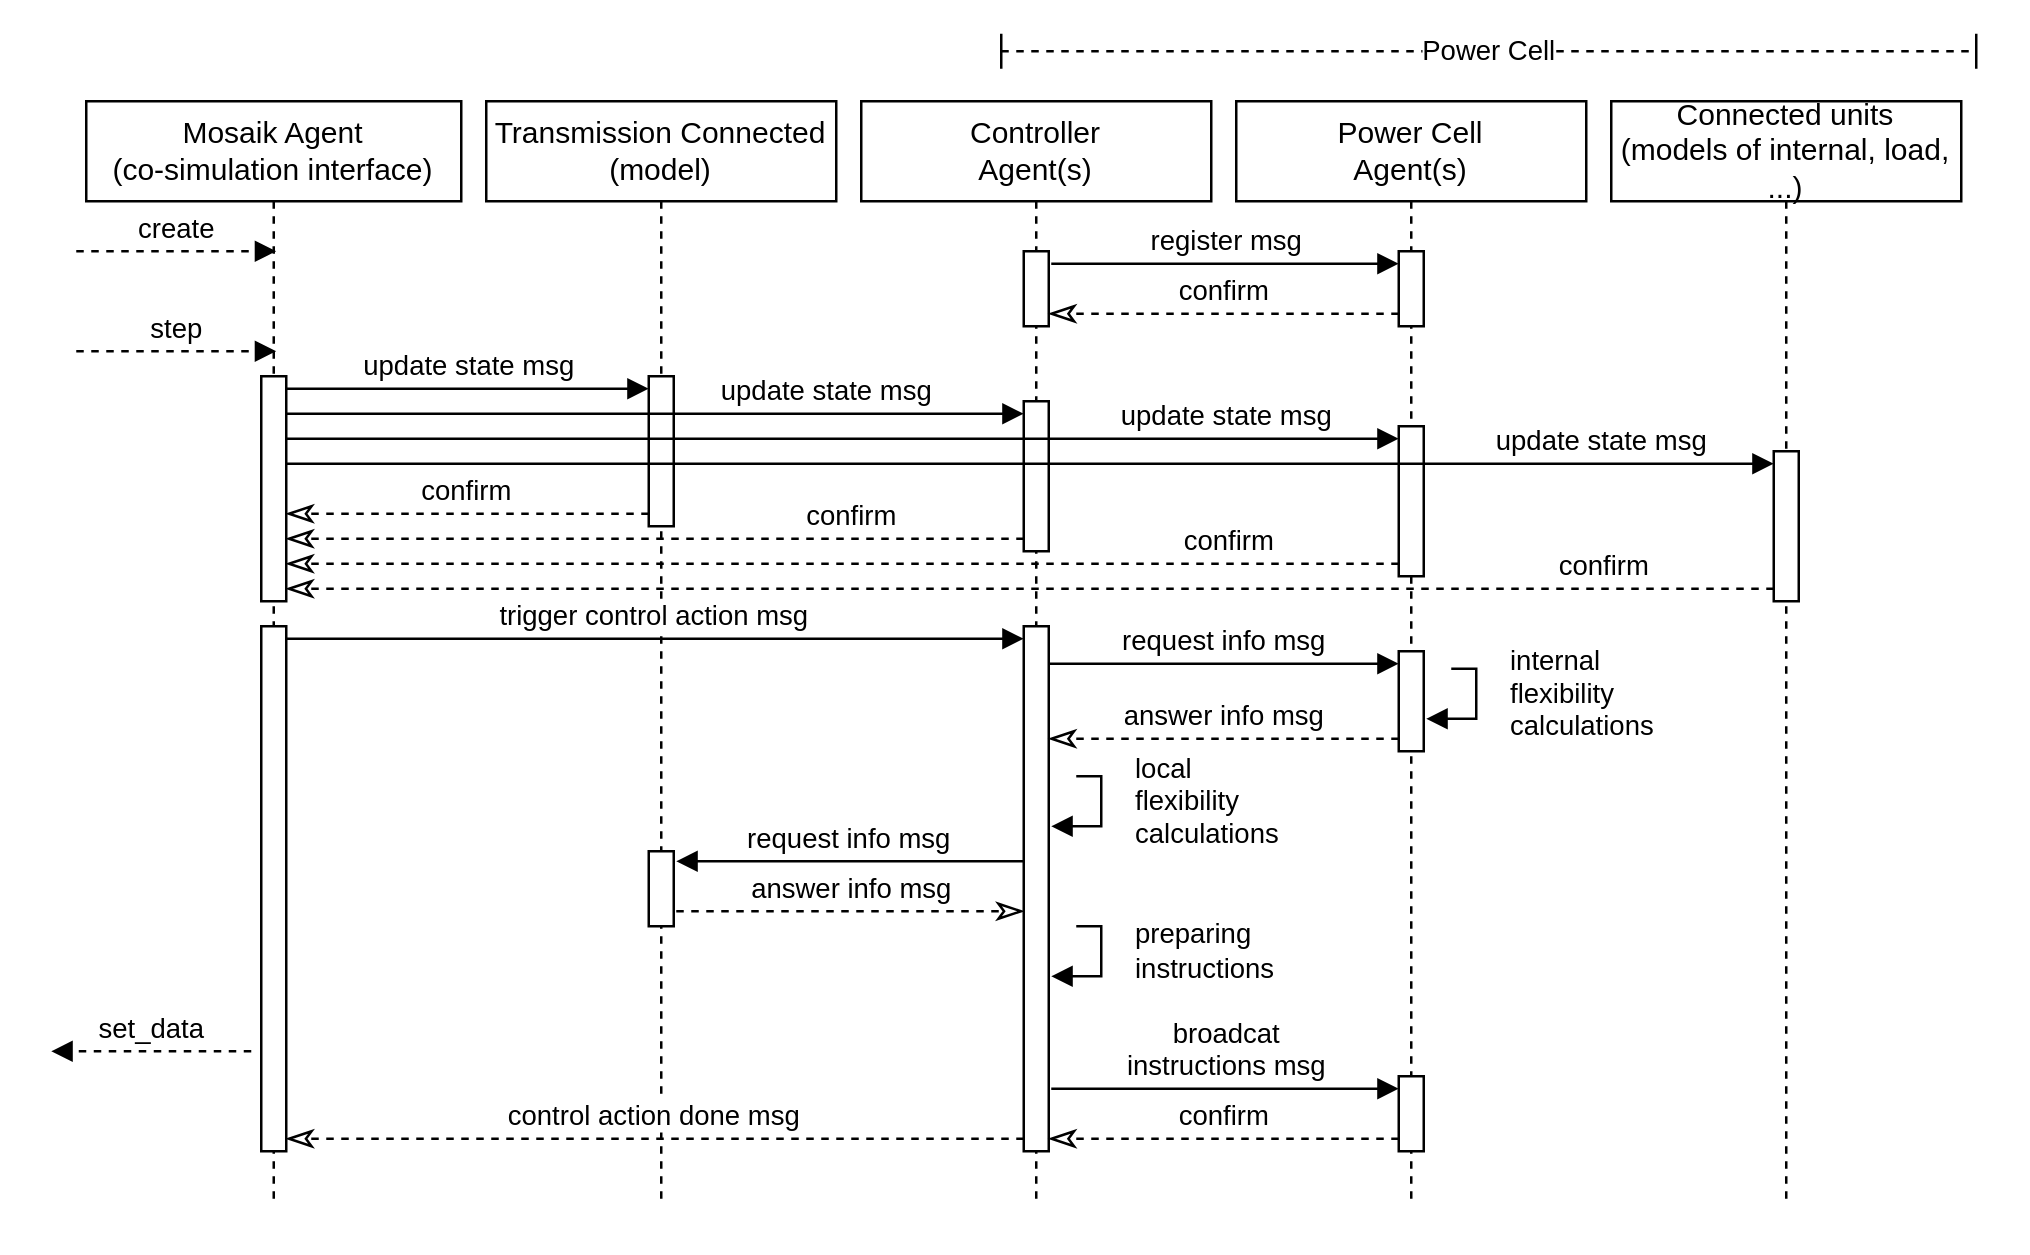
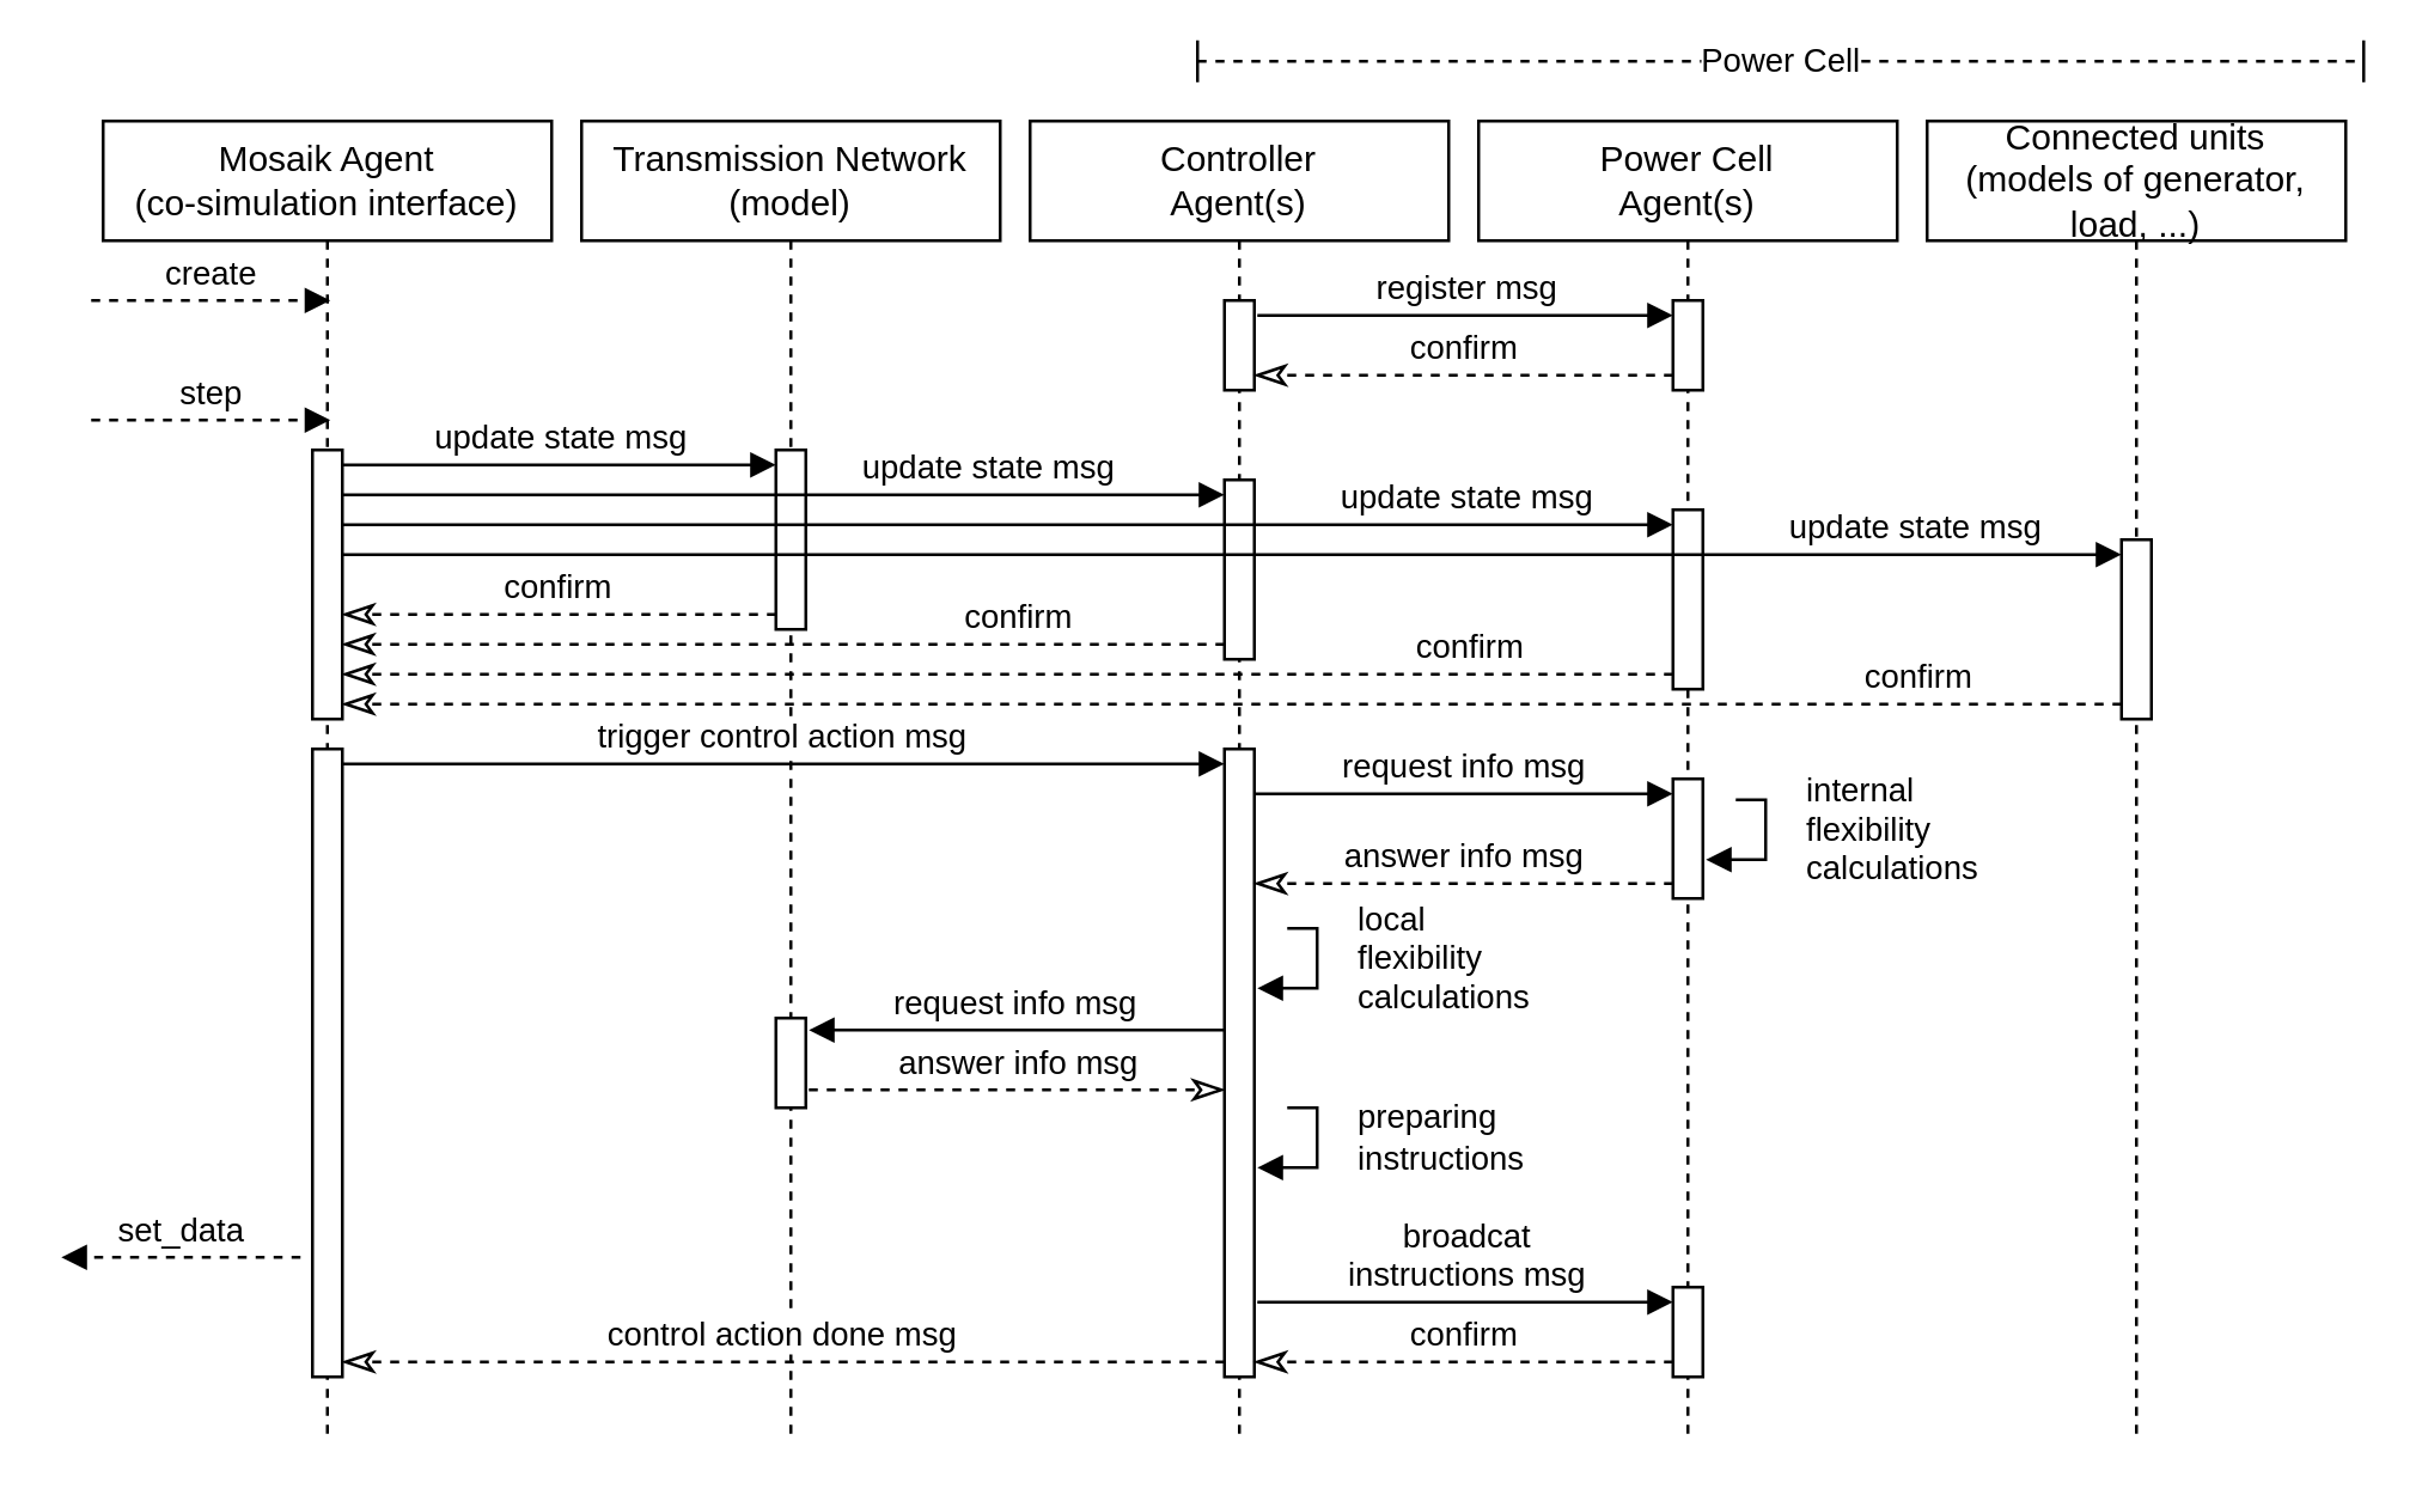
  <mxCell id="0" />
  <mxCell id="1" parent="0" />
- <mxCell id="2" value="Transmission Connected&lt;br&gt;(model)" style="shape=umlLifeline;perimeter=lifelinePerimeter;whiteSpace=wrap;html=1;container=1;dropTarget=0;collapsible=0;recursiveResize=0;outlineConnect=0;portConstraint=eastwest;newEdgeStyle={&quot;curved&quot;:0,&quot;rounded&quot;:0};" vertex="1" parent="1"><mxGeometry x="194" y="40" width="140" height="440" as="geometry" /></mxCell>
+ <mxCell id="2" value="Transmission Network&lt;br&gt;(model)" style="shape=umlLifeline;perimeter=lifelinePerimeter;whiteSpace=wrap;html=1;container=1;dropTarget=0;collapsible=0;recursiveResize=0;outlineConnect=0;portConstraint=eastwest;newEdgeStyle={&quot;curved&quot;:0,&quot;rounded&quot;:0};" vertex="1" parent="1"><mxGeometry x="194" y="40" width="140" height="440" as="geometry" /></mxCell>
  <mxCell id="3" value="" style="html=1;points=[[0,0,0,0,5],[0,1,0,0,-5],[1,0,0,0,5],[1,1,0,0,-5]];perimeter=orthogonalPerimeter;outlineConnect=0;targetShapes=umlLifeline;portConstraint=eastwest;newEdgeStyle={&quot;curved&quot;:0,&quot;rounded&quot;:0};" vertex="1" parent="2"><mxGeometry x="65" y="110" width="10" height="60" as="geometry" /></mxCell>
  <mxCell id="4" value="Controller &lt;br&gt;Agent(s)" style="shape=umlLifeline;perimeter=lifelinePerimeter;whiteSpace=wrap;html=1;container=1;dropTarget=0;collapsible=0;recursiveResize=0;outlineConnect=0;portConstraint=eastwest;newEdgeStyle={&quot;curved&quot;:0,&quot;rounded&quot;:0};" vertex="1" parent="1"><mxGeometry x="344" y="40" width="140" height="440" as="geometry" /></mxCell>
  <mxCell id="5" value="" style="html=1;points=[[0,0,0,0,5],[0,1,0,0,-5],[1,0,0,0,5],[1,1,0,0,-5]];perimeter=orthogonalPerimeter;outlineConnect=0;targetShapes=umlLifeline;portConstraint=eastwest;newEdgeStyle={&quot;curved&quot;:0,&quot;rounded&quot;:0};" vertex="1" parent="4"><mxGeometry x="65" y="60" width="10" height="30" as="geometry" /></mxCell>
  <mxCell id="6" value="" style="html=1;points=[[0,0,0,0,5],[0,1,0,0,-5],[1,0,0,0,5],[1,1,0,0,-5]];perimeter=orthogonalPerimeter;outlineConnect=0;targetShapes=umlLifeline;portConstraint=eastwest;newEdgeStyle={&quot;curved&quot;:0,&quot;rounded&quot;:0};" vertex="1" parent="4"><mxGeometry x="65" y="120" width="10" height="60" as="geometry" /></mxCell>
  <mxCell id="7" value="" style="html=1;points=[[0,0,0,0,5],[0,1,0,0,-5],[1,0,0,0,5],[1,1,0,0,-5]];perimeter=orthogonalPerimeter;outlineConnect=0;targetShapes=umlLifeline;portConstraint=eastwest;newEdgeStyle={&quot;curved&quot;:0,&quot;rounded&quot;:0};" vertex="1" parent="4"><mxGeometry x="65" y="210" width="10" height="210" as="geometry" /></mxCell>
  <mxCell id="8" value="Power Cell&lt;br&gt;Agent(s)" style="shape=umlLifeline;perimeter=lifelinePerimeter;whiteSpace=wrap;html=1;container=1;dropTarget=0;collapsible=0;recursiveResize=0;outlineConnect=0;portConstraint=eastwest;newEdgeStyle={&quot;curved&quot;:0,&quot;rounded&quot;:0};" vertex="1" parent="1"><mxGeometry x="494" y="40" width="140" height="440" as="geometry" /></mxCell>
  <mxCell id="9" value="" style="html=1;points=[[0,0,0,0,5],[0,1,0,0,-5],[1,0,0,0,5],[1,1,0,0,-5]];perimeter=orthogonalPerimeter;outlineConnect=0;targetShapes=umlLifeline;portConstraint=eastwest;newEdgeStyle={&quot;curved&quot;:0,&quot;rounded&quot;:0};" vertex="1" parent="8"><mxGeometry x="65" y="60" width="10" height="30" as="geometry" /></mxCell>
  <mxCell id="10" value="" style="html=1;points=[[0,0,0,0,5],[0,1,0,0,-5],[1,0,0,0,5],[1,1,0,0,-5]];perimeter=orthogonalPerimeter;outlineConnect=0;targetShapes=umlLifeline;portConstraint=eastwest;newEdgeStyle={&quot;curved&quot;:0,&quot;rounded&quot;:0};" vertex="1" parent="8"><mxGeometry x="65" y="130" width="10" height="60" as="geometry" /></mxCell>
  <mxCell id="11" value="" style="html=1;points=[[0,0,0,0,5],[0,1,0,0,-5],[1,0,0,0,5],[1,1,0,0,-5]];perimeter=orthogonalPerimeter;outlineConnect=0;targetShapes=umlLifeline;portConstraint=eastwest;newEdgeStyle={&quot;curved&quot;:0,&quot;rounded&quot;:0};" vertex="1" parent="8"><mxGeometry x="65" y="220" width="10" height="40" as="geometry" /></mxCell>
  <mxCell id="12" value="" style="html=1;points=[[0,0,0,0,5],[0,1,0,0,-5],[1,0,0,0,5],[1,1,0,0,-5]];perimeter=orthogonalPerimeter;outlineConnect=0;targetShapes=umlLifeline;portConstraint=eastwest;newEdgeStyle={&quot;curved&quot;:0,&quot;rounded&quot;:0};" vertex="1" parent="8"><mxGeometry x="-235" y="300" width="10" height="30" as="geometry" /></mxCell>
  <mxCell id="13" value="" style="html=1;points=[[0,0,0,0,5],[0,1,0,0,-5],[1,0,0,0,5],[1,1,0,0,-5]];perimeter=orthogonalPerimeter;outlineConnect=0;targetShapes=umlLifeline;portConstraint=eastwest;newEdgeStyle={&quot;curved&quot;:0,&quot;rounded&quot;:0};" vertex="1" parent="8"><mxGeometry x="65" y="390" width="10" height="30" as="geometry" /></mxCell>
  <mxCell id="14" value="broadcat &lt;br&gt;instructions msg" style="html=1;verticalAlign=bottom;endArrow=block;curved=0;rounded=0;entryX=0;entryY=0;entryDx=0;entryDy=5;" edge="1" parent="8" target="13"><mxGeometry relative="1" as="geometry"><mxPoint x="-74" y="395" as="sourcePoint" /></mxGeometry></mxCell>
  <mxCell id="15" value="confirm" style="html=1;verticalAlign=bottom;endArrow=classicThin;dashed=1;endSize=8;curved=0;rounded=0;exitX=0;exitY=1;exitDx=0;exitDy=-5;endFill=0;entryX=1;entryY=1;entryDx=0;entryDy=-5;entryPerimeter=0;" edge="1" parent="8" source="13"><mxGeometry relative="1" as="geometry"><mxPoint x="-75" y="415" as="targetPoint" /></mxGeometry></mxCell>
  <mxCell id="16" value="local&lt;br&gt;flexibility&lt;br&gt;calculations" style="html=1;align=left;spacingLeft=2;endArrow=block;rounded=0;edgeStyle=orthogonalEdgeStyle;curved=0;rounded=0;" edge="1" parent="8"><mxGeometry x="-0.2" y="10" relative="1" as="geometry"><mxPoint x="-64" y="270" as="sourcePoint" /><Array as="points"><mxPoint x="-64" y="270" /><mxPoint x="-54" y="270" /><mxPoint x="-54" y="290" /></Array><mxPoint x="-74" y="290" as="targetPoint" /><mxPoint as="offset" /></mxGeometry></mxCell>
  <mxCell id="17" value="preparing&lt;br&gt;instructions" style="html=1;align=left;spacingLeft=2;endArrow=block;rounded=0;edgeStyle=orthogonalEdgeStyle;curved=0;rounded=0;" edge="1" parent="8"><mxGeometry x="-0.2" y="10" relative="1" as="geometry"><mxPoint x="-64" y="330" as="sourcePoint" /><Array as="points"><mxPoint x="-64" y="330" /><mxPoint x="-54" y="330" /><mxPoint x="-54" y="350" /></Array><mxPoint x="-74" y="350" as="targetPoint" /><mxPoint as="offset" /></mxGeometry></mxCell>
  <mxCell id="18" value="request info msg" style="html=1;verticalAlign=bottom;endArrow=block;curved=0;rounded=0;" edge="1" parent="8"><mxGeometry relative="1" as="geometry"><mxPoint x="-85" y="304" as="sourcePoint" /><mxPoint x="-224" y="304" as="targetPoint" /></mxGeometry></mxCell>
  <mxCell id="19" value="answer info msg" style="html=1;verticalAlign=bottom;endArrow=classicThin;dashed=1;endSize=8;curved=0;rounded=0;endFill=0;" edge="1" parent="8"><mxGeometry relative="1" as="geometry"><mxPoint x="-85" y="324" as="targetPoint" /><mxPoint x="-224" y="324" as="sourcePoint" /></mxGeometry></mxCell>
- <mxCell id="20" value="Connected units&lt;br style=&quot;border-color: var(--border-color);&quot;&gt;(models of internal, load, ...)" style="shape=umlLifeline;perimeter=lifelinePerimeter;whiteSpace=wrap;html=1;container=1;dropTarget=0;collapsible=0;recursiveResize=0;outlineConnect=0;portConstraint=eastwest;newEdgeStyle={&quot;curved&quot;:0,&quot;rounded&quot;:0};" vertex="1" parent="1"><mxGeometry x="644" y="40" width="140" height="440" as="geometry" /></mxCell>
+ <mxCell id="20" value="Connected units&lt;br style=&quot;border-color: var(--border-color);&quot;&gt;(models of generator, load, ...)" style="shape=umlLifeline;perimeter=lifelinePerimeter;whiteSpace=wrap;html=1;container=1;dropTarget=0;collapsible=0;recursiveResize=0;outlineConnect=0;portConstraint=eastwest;newEdgeStyle={&quot;curved&quot;:0,&quot;rounded&quot;:0};" vertex="1" parent="1"><mxGeometry x="644" y="40" width="140" height="440" as="geometry" /></mxCell>
  <mxCell id="21" value="" style="html=1;points=[[0,0,0,0,5],[0,1,0,0,-5],[1,0,0,0,5],[1,1,0,0,-5]];perimeter=orthogonalPerimeter;outlineConnect=0;targetShapes=umlLifeline;portConstraint=eastwest;newEdgeStyle={&quot;curved&quot;:0,&quot;rounded&quot;:0};" vertex="1" parent="20"><mxGeometry x="65" y="140" width="10" height="60" as="geometry" /></mxCell>
  <mxCell id="22" value="Mosaik Agent&lt;br&gt;(co-simulation interface)" style="shape=umlLifeline;perimeter=lifelinePerimeter;whiteSpace=wrap;html=1;container=1;dropTarget=0;collapsible=0;recursiveResize=0;outlineConnect=0;portConstraint=eastwest;newEdgeStyle={&quot;curved&quot;:0,&quot;rounded&quot;:0};" vertex="1" parent="1"><mxGeometry x="34" y="40" width="150" height="440" as="geometry" /></mxCell>
  <mxCell id="23" value="" style="html=1;points=[[0,0,0,0,5],[0,1,0,0,-5],[1,0,0,0,5],[1,1,0,0,-5]];perimeter=orthogonalPerimeter;outlineConnect=0;targetShapes=umlLifeline;portConstraint=eastwest;newEdgeStyle={&quot;curved&quot;:0,&quot;rounded&quot;:0};" vertex="1" parent="22"><mxGeometry x="70" y="110" width="10" height="90" as="geometry" /></mxCell>
  <mxCell id="24" value="" style="html=1;points=[[0,0,0,0,5],[0,1,0,0,-5],[1,0,0,0,5],[1,1,0,0,-5]];perimeter=orthogonalPerimeter;outlineConnect=0;targetShapes=umlLifeline;portConstraint=eastwest;newEdgeStyle={&quot;curved&quot;:0,&quot;rounded&quot;:0};" vertex="1" parent="22"><mxGeometry x="70" y="210" width="10" height="210" as="geometry" /></mxCell>
  <mxCell id="25" value="register msg" style="html=1;verticalAlign=bottom;endArrow=block;curved=0;rounded=0;entryX=0;entryY=0;entryDx=0;entryDy=5;" edge="1" parent="1" target="9"><mxGeometry relative="1" as="geometry"><mxPoint x="420" y="105" as="sourcePoint" /></mxGeometry></mxCell>
  <mxCell id="26" value="confirm" style="html=1;verticalAlign=bottom;endArrow=classicThin;dashed=1;endSize=8;curved=0;rounded=0;exitX=0;exitY=1;exitDx=0;exitDy=-5;endFill=0;entryX=1;entryY=1;entryDx=0;entryDy=-5;entryPerimeter=0;" edge="1" parent="1" source="9" target="5"><mxGeometry relative="1" as="geometry"><mxPoint x="114" y="165" as="targetPoint" /></mxGeometry></mxCell>
  <mxCell id="27" value="Power Cell" style="endArrow=baseDash;endSize=12;dashed=1;html=1;rounded=0;endFill=0;startArrow=baseDash;startFill=0;startSize=12;" edge="1" parent="1"><mxGeometry width="160" relative="1" as="geometry"><mxPoint x="400" y="20" as="sourcePoint" /><mxPoint x="790" y="20" as="targetPoint" /></mxGeometry></mxCell>
  <mxCell id="28" value="step" style="html=1;verticalAlign=bottom;endArrow=block;curved=0;rounded=0;dashed=1;" edge="1" parent="1"><mxGeometry width="80" relative="1" as="geometry"><mxPoint x="30" y="140" as="sourcePoint" /><mxPoint x="110" y="140" as="targetPoint" /></mxGeometry></mxCell>
  <mxCell id="29" value="create" style="html=1;verticalAlign=bottom;endArrow=block;curved=0;rounded=0;dashed=1;" edge="1" parent="1"><mxGeometry width="80" relative="1" as="geometry"><mxPoint x="30" y="100" as="sourcePoint" /><mxPoint x="110" y="100" as="targetPoint" /><mxPoint as="offset" /></mxGeometry></mxCell>
  <mxCell id="30" value="update state msg" style="html=1;verticalAlign=bottom;endArrow=block;curved=0;rounded=0;entryX=0;entryY=0;entryDx=0;entryDy=5;exitX=1;exitY=0;exitDx=0;exitDy=5;exitPerimeter=0;" edge="1" parent="1" source="23" target="3"><mxGeometry relative="1" as="geometry"><mxPoint x="120" y="155" as="sourcePoint" /></mxGeometry></mxCell>
  <mxCell id="31" value="confirm" style="html=1;verticalAlign=bottom;endArrow=classicThin;dashed=1;endSize=8;curved=0;rounded=0;exitX=0;exitY=1;exitDx=0;exitDy=-5;endFill=0;" edge="1" parent="1" source="3" target="23"><mxGeometry relative="1" as="geometry"><mxPoint x="119" y="175" as="targetPoint" /></mxGeometry></mxCell>
  <mxCell id="32" value="update state msg" style="html=1;verticalAlign=bottom;endArrow=block;curved=0;rounded=0;entryX=0;entryY=0;entryDx=0;entryDy=5;" edge="1" parent="1" source="23" target="6"><mxGeometry x="0.464" relative="1" as="geometry"><mxPoint x="110" y="185" as="sourcePoint" /><mxPoint as="offset" /></mxGeometry></mxCell>
  <mxCell id="33" value="update state msg" style="html=1;verticalAlign=bottom;endArrow=block;curved=0;rounded=0;entryX=0;entryY=0;entryDx=0;entryDy=5;" edge="1" parent="1" source="23" target="10"><mxGeometry x="0.69" relative="1" as="geometry"><mxPoint x="420" y="215" as="sourcePoint" /><mxPoint as="offset" /></mxGeometry></mxCell>
  <mxCell id="34" value="confirm" style="html=1;verticalAlign=bottom;endArrow=classicThin;dashed=1;endSize=8;curved=0;rounded=0;exitX=0;exitY=1;exitDx=0;exitDy=-5;endFill=0;" edge="1" parent="1" source="10" target="23"><mxGeometry x="-0.694" relative="1" as="geometry"><mxPoint x="419" y="235" as="targetPoint" /><mxPoint as="offset" /></mxGeometry></mxCell>
  <mxCell id="35" value="update state msg" style="html=1;verticalAlign=bottom;endArrow=block;curved=0;rounded=0;entryX=0;entryY=0;entryDx=0;entryDy=5;" edge="1" parent="1" source="23" target="21"><mxGeometry x="0.768" relative="1" as="geometry"><mxPoint x="570" y="245" as="sourcePoint" /><mxPoint as="offset" /></mxGeometry></mxCell>
  <mxCell id="36" value="confirm" style="html=1;verticalAlign=bottom;endArrow=classicThin;dashed=1;endSize=8;curved=0;rounded=0;exitX=0;exitY=1;exitDx=0;exitDy=-5;endFill=0;" edge="1" parent="1" source="21" target="23"><mxGeometry x="-0.77" relative="1" as="geometry"><mxPoint x="120" y="235" as="targetPoint" /><mxPoint as="offset" /></mxGeometry></mxCell>
  <mxCell id="37" value="confirm" style="html=1;verticalAlign=bottom;endArrow=classicThin;dashed=1;endSize=8;curved=0;rounded=0;exitX=0;exitY=1;exitDx=0;exitDy=-5;endFill=0;" edge="1" parent="1" source="6" target="23"><mxGeometry x="-0.532" relative="1" as="geometry"><mxPoint x="269" y="205" as="targetPoint" /><mxPoint as="offset" /></mxGeometry></mxCell>
  <mxCell id="38" value="trigger control action msg" style="html=1;verticalAlign=bottom;endArrow=block;curved=0;rounded=0;entryX=0;entryY=0;entryDx=0;entryDy=5;exitX=1;exitY=0;exitDx=0;exitDy=5;exitPerimeter=0;" edge="1" parent="1" source="24" target="7"><mxGeometry x="-0.004" relative="1" as="geometry"><mxPoint x="339" y="255" as="sourcePoint" /><mxPoint as="offset" /></mxGeometry></mxCell>
  <mxCell id="39" value="control action done msg" style="html=1;verticalAlign=bottom;endArrow=classicThin;dashed=1;endSize=8;curved=0;rounded=0;exitX=0;exitY=1;exitDx=0;exitDy=-5;entryX=1;entryY=1;entryDx=0;entryDy=-5;entryPerimeter=0;startArrow=none;startFill=0;endFill=0;" edge="1" parent="1" source="7" target="24"><mxGeometry relative="1" as="geometry"><mxPoint x="339" y="325" as="targetPoint" /></mxGeometry></mxCell>
  <mxCell id="40" value="request info msg" style="html=1;verticalAlign=bottom;endArrow=block;curved=0;rounded=0;entryX=0;entryY=0;entryDx=0;entryDy=5;" edge="1" parent="1" source="7" target="11"><mxGeometry relative="1" as="geometry"><mxPoint x="489" y="255" as="sourcePoint" /></mxGeometry></mxCell>
  <mxCell id="41" value="answer info msg" style="html=1;verticalAlign=bottom;endArrow=classicThin;dashed=1;endSize=8;curved=0;rounded=0;exitX=0;exitY=1;exitDx=0;exitDy=-5;endFill=0;" edge="1" parent="1" source="11" target="7"><mxGeometry relative="1" as="geometry"><mxPoint x="489" y="325" as="targetPoint" /></mxGeometry></mxCell>
  <mxCell id="42" value="internal &lt;br&gt;flexibility&lt;br&gt;calculations" style="html=1;align=left;spacingLeft=2;endArrow=block;rounded=0;edgeStyle=orthogonalEdgeStyle;curved=0;rounded=0;" edge="1" parent="1"><mxGeometry x="-0.2" y="10" relative="1" as="geometry"><mxPoint x="580" y="267" as="sourcePoint" /><Array as="points"><mxPoint x="580" y="267" /><mxPoint x="590" y="267" /><mxPoint x="590" y="287" /></Array><mxPoint x="570" y="287" as="targetPoint" /><mxPoint as="offset" /></mxGeometry></mxCell>
  <mxCell id="43" value="set_data" style="html=1;verticalAlign=bottom;endArrow=block;curved=0;rounded=0;dashed=1;" edge="1" parent="1"><mxGeometry width="80" relative="1" as="geometry"><mxPoint x="100" y="420" as="sourcePoint" /><mxPoint x="20" y="420" as="targetPoint" /><mxPoint as="offset" /></mxGeometry></mxCell>
